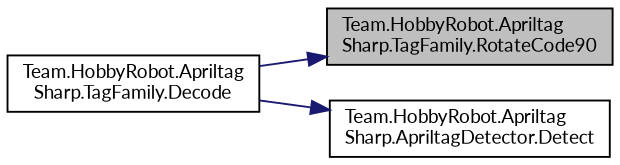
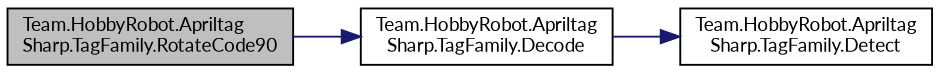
  digraph {
    fontname=Lato
    rankdir=RL
    node [color=black fillcolor=white fontname=Lato fontsize=10 shape=record style=filled]
    edge [color=midnightblue dir=back fontname=Lato fontsize=10 labelfontname=Helvetica labelfontsize=10 style=solid]
    n1 [fillcolor=grey75 fontcolor=black height=0.2 label="Team.HobbyRobot.Apriltag\lSharp.TagFamily.RotateCode90" width=0.4]
    n2 [height=0.2 label="Team.HobbyRobot.Apriltag\lSharp.TagFamily.Decode" width=0.4]
-   n3 [height=0.2 label="Team.HobbyRobot.Apriltag\lSharp.ApriltagDetector.Detect" width=0.4]
-   n1 -> n2
+   n3 [height=0.2 label="Team.HobbyRobot.Apriltag\lSharp.TagFamily.Detect" width=0.4]
+   n2 -> n1
    n3 -> n2
  }
